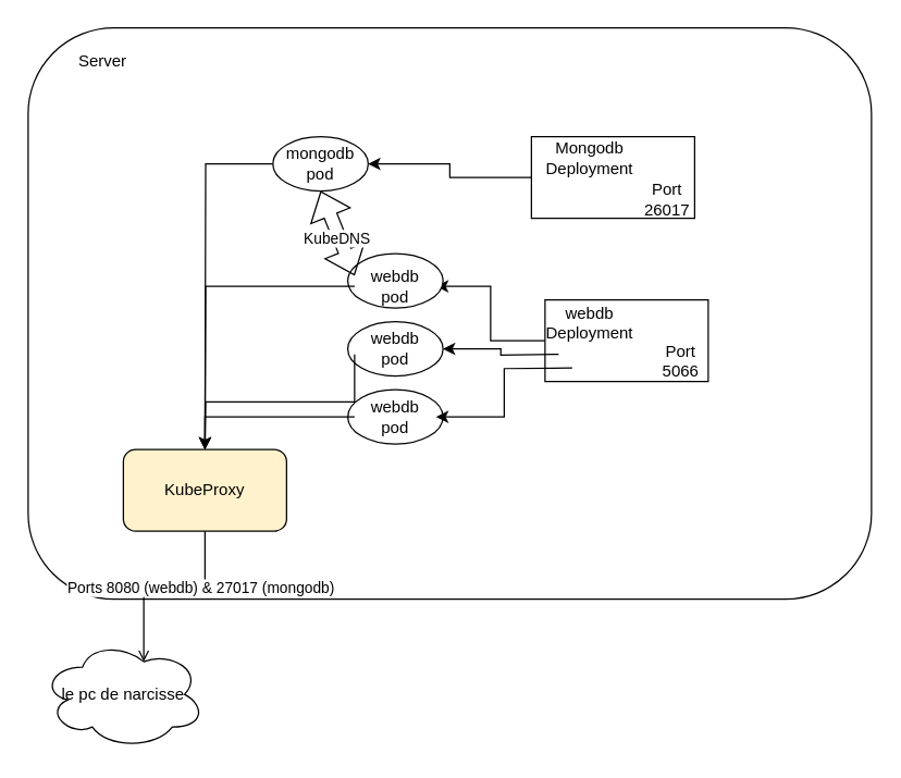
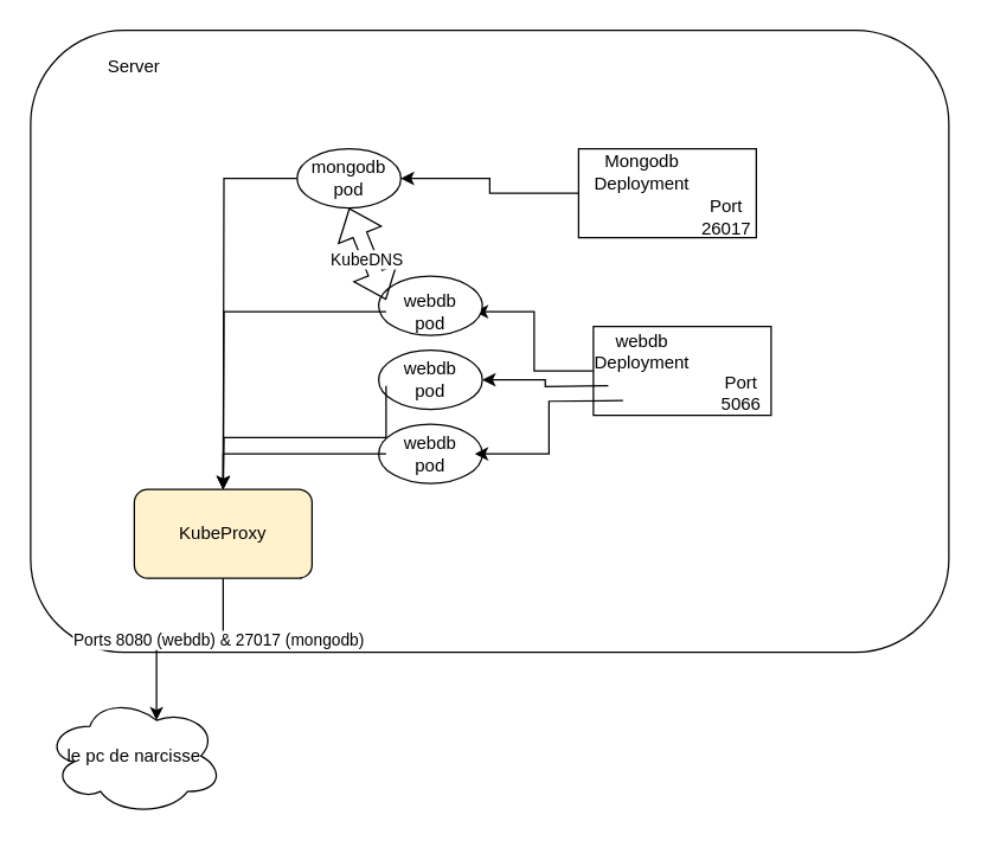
  <mxCell id="0" />
  <mxCell id="1" parent="0" />
  <mxCell id="2" value="" style="rounded=1;whiteSpace=wrap;html=1;" vertex="1" parent="1"><mxGeometry x="20" y="20" width="620" height="420" as="geometry" /></mxCell>
- <mxCell id="3" value="Server" style="text;html=1;align=center;verticalAlign=middle;whiteSpace=wrap;rounded=0;" vertex="1" parent="1"><mxGeometry x="45" y="30" width="60" height="30" as="geometry" /></mxCell>
+ <mxCell id="3" value="Server" style="text;html=1;align=center;verticalAlign=middle;whiteSpace=wrap;rounded=0;" vertex="1" parent="1"><mxGeometry x="60" y="30" width="60" height="30" as="geometry" /></mxCell>
  <mxCell id="4" style="edgeStyle=orthogonalEdgeStyle;rounded=0;orthogonalLoop=1;jettySize=auto;html=1;entryX=1;entryY=0.5;entryDx=0;entryDy=0;" edge="1" parent="1" source="5" target="11"><mxGeometry relative="1" as="geometry" /></mxCell>
  <mxCell id="5" value="" style="rounded=0;whiteSpace=wrap;html=1;" vertex="1" parent="1"><mxGeometry x="390" y="100" width="120" height="60" as="geometry" /></mxCell>
  <mxCell id="6" value="&lt;div&gt;Mongodb Deployment&lt;/div&gt;" style="text;html=1;align=center;verticalAlign=middle;whiteSpace=wrap;rounded=0;" vertex="1" parent="1"><mxGeometry x="403" y="101" width="60" height="30" as="geometry" /></mxCell>
  <mxCell id="7" style="edgeStyle=orthogonalEdgeStyle;rounded=0;orthogonalLoop=1;jettySize=auto;html=1;entryX=1;entryY=0.5;entryDx=0;entryDy=0;" edge="1" parent="1" source="8" target="18"><mxGeometry relative="1" as="geometry" /></mxCell>
  <mxCell id="8" value="" style="rounded=0;whiteSpace=wrap;html=1;" vertex="1" parent="1"><mxGeometry x="400" y="220" width="120" height="60" as="geometry" /></mxCell>
  <mxCell id="9" value="&lt;div&gt;webdb Deployment&lt;/div&gt;" style="text;html=1;align=center;verticalAlign=middle;whiteSpace=wrap;rounded=0;" vertex="1" parent="1"><mxGeometry x="403" y="222" width="60" height="30" as="geometry" /></mxCell>
  <mxCell id="10" style="edgeStyle=orthogonalEdgeStyle;rounded=0;orthogonalLoop=1;jettySize=auto;html=1;exitX=0;exitY=0.5;exitDx=0;exitDy=0;" edge="1" parent="1" source="11"><mxGeometry relative="1" as="geometry"><mxPoint x="150" y="330" as="targetPoint" /></mxGeometry></mxCell>
  <mxCell id="11" value="mongodb pod" style="ellipse;whiteSpace=wrap;html=1;" vertex="1" parent="1"><mxGeometry x="200" y="100" width="70" height="40" as="geometry" /></mxCell>
  <mxCell id="12" value="" style="ellipse;whiteSpace=wrap;html=1;" vertex="1" parent="1"><mxGeometry x="255" y="186" width="70" height="40" as="geometry" /></mxCell>
  <mxCell id="13" value="" style="ellipse;whiteSpace=wrap;html=1;" vertex="1" parent="1"><mxGeometry x="255" y="286" width="70" height="40" as="geometry" /></mxCell>
  <mxCell id="14" value="" style="ellipse;whiteSpace=wrap;html=1;" vertex="1" parent="1"><mxGeometry x="255" y="236" width="70" height="40" as="geometry" /></mxCell>
  <mxCell id="15" value="webdb pod" style="text;html=1;align=center;verticalAlign=middle;whiteSpace=wrap;rounded=0;" vertex="1" parent="1"><mxGeometry x="260" y="241" width="60" height="30" as="geometry" /></mxCell>
  <mxCell id="16" style="edgeStyle=orthogonalEdgeStyle;rounded=0;orthogonalLoop=1;jettySize=auto;html=1;exitX=0;exitY=1;exitDx=0;exitDy=0;" edge="1" parent="1" source="18"><mxGeometry relative="1" as="geometry"><mxPoint x="150" y="330" as="targetPoint" /></mxGeometry></mxCell>
  <mxCell id="17" style="edgeStyle=orthogonalEdgeStyle;rounded=0;orthogonalLoop=1;jettySize=auto;html=1;exitX=0;exitY=0.5;exitDx=0;exitDy=0;" edge="1" parent="1" source="18"><mxGeometry relative="1" as="geometry"><mxPoint x="150" y="330" as="targetPoint" /></mxGeometry></mxCell>
  <mxCell id="18" value="webdb pod" style="text;html=1;align=center;verticalAlign=middle;whiteSpace=wrap;rounded=0;" vertex="1" parent="1"><mxGeometry x="260" y="160" width="60" height="100" as="geometry" /></mxCell>
  <mxCell id="19" style="edgeStyle=orthogonalEdgeStyle;rounded=0;orthogonalLoop=1;jettySize=auto;html=1;exitX=0;exitY=0.5;exitDx=0;exitDy=0;entryX=0.5;entryY=0;entryDx=0;entryDy=0;" edge="1" parent="1" source="20" target="27"><mxGeometry relative="1" as="geometry" /></mxCell>
  <mxCell id="20" value="webdb pod" style="text;html=1;align=center;verticalAlign=middle;whiteSpace=wrap;rounded=0;" vertex="1" parent="1"><mxGeometry x="260" y="291" width="60" height="30" as="geometry" /></mxCell>
  <mxCell id="21" style="edgeStyle=orthogonalEdgeStyle;rounded=0;orthogonalLoop=1;jettySize=auto;html=1;entryX=1;entryY=0.5;entryDx=0;entryDy=0;" edge="1" parent="1" target="14"><mxGeometry relative="1" as="geometry"><mxPoint x="410" y="260" as="sourcePoint" /><mxPoint x="330" y="220" as="targetPoint" /></mxGeometry></mxCell>
  <mxCell id="22" style="edgeStyle=orthogonalEdgeStyle;rounded=0;orthogonalLoop=1;jettySize=auto;html=1;entryX=1;entryY=0.5;entryDx=0;entryDy=0;" edge="1" parent="1" target="20"><mxGeometry relative="1" as="geometry"><mxPoint x="420" y="270" as="sourcePoint" /><mxPoint x="335" y="266" as="targetPoint" /></mxGeometry></mxCell>
  <mxCell id="23" value="" style="shape=flexArrow;endArrow=classic;startArrow=classic;html=1;rounded=0;exitX=0.5;exitY=1;exitDx=0;exitDy=0;entryX=0;entryY=0.42;entryDx=0;entryDy=0;entryPerimeter=0;" edge="1" parent="1" source="11" target="18"><mxGeometry width="100" height="100" relative="1" as="geometry"><mxPoint x="297" y="327" as="sourcePoint" /><mxPoint x="377" y="247" as="targetPoint" /></mxGeometry></mxCell>
  <mxCell id="24" value="KubeDNS" style="edgeLabel;html=1;align=center;verticalAlign=middle;resizable=0;points=[];" vertex="1" connectable="0" parent="23"><mxGeometry x="0.095" y="-2" relative="1" as="geometry"><mxPoint y="-1" as="offset" /></mxGeometry></mxCell>
  <mxCell id="25" value="Port 26017" style="text;html=1;align=center;verticalAlign=middle;whiteSpace=wrap;rounded=0;" vertex="1" parent="1"><mxGeometry x="460" y="131" width="60" height="30" as="geometry" /></mxCell>
  <mxCell id="26" value="Port&lt;br&gt;5066" style="text;html=1;align=center;verticalAlign=middle;whiteSpace=wrap;rounded=0;" vertex="1" parent="1"><mxGeometry x="470" y="250" width="60" height="30" as="geometry" /></mxCell>
  <mxCell id="27" value="KubeProxy" style="rounded=1;whiteSpace=wrap;html=1;fillColor=#fff2cc;" vertex="1" parent="1"><mxGeometry x="90" y="330" width="120" height="60" as="geometry" /></mxCell>
  <mxCell id="28" value="le pc de narcisse" style="ellipse;shape=cloud;whiteSpace=wrap;html=1;" vertex="1" parent="1"><mxGeometry x="30" y="470" width="120" height="80" as="geometry" /></mxCell>
- <mxCell id="29" style="edgeStyle=orthogonalEdgeStyle;rounded=0;orthogonalLoop=1;jettySize=auto;html=1;exitX=0.5;exitY=1;exitDx=0;exitDy=0;entryX=0.625;entryY=0.2;entryDx=0;entryDy=0;entryPerimeter=0;endArrow=open;" edge="1" parent="1" source="27" target="28"><mxGeometry relative="1" as="geometry" /></mxCell>
+ <mxCell id="29" style="edgeStyle=orthogonalEdgeStyle;rounded=0;orthogonalLoop=1;jettySize=auto;html=1;exitX=0.5;exitY=1;exitDx=0;exitDy=0;entryX=0.625;entryY=0.2;entryDx=0;entryDy=0;entryPerimeter=0;" edge="1" parent="1" source="27" target="28"><mxGeometry relative="1" as="geometry" /></mxCell>
  <mxCell id="30" value="Ports 8080 (webdb) &amp;amp; 27017 (mongodb)" style="edgeLabel;html=1;align=center;verticalAlign=middle;resizable=0;points=[];" vertex="1" connectable="0" parent="29"><mxGeometry x="-0.376" y="1" relative="1" as="geometry"><mxPoint as="offset" /></mxGeometry></mxCell>
